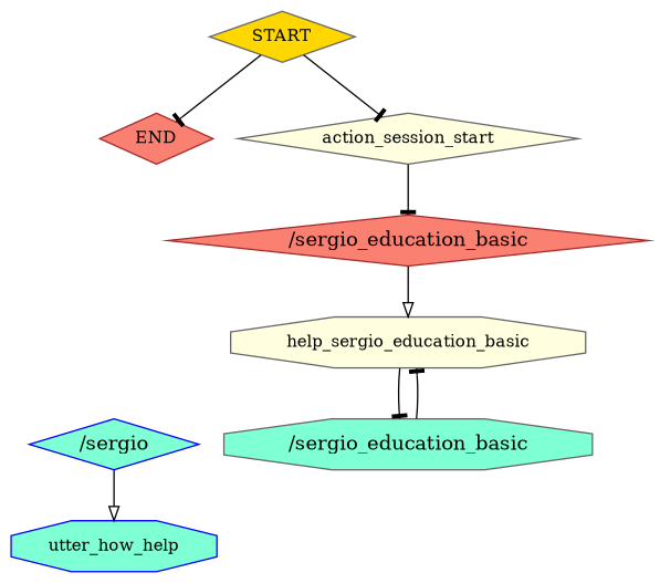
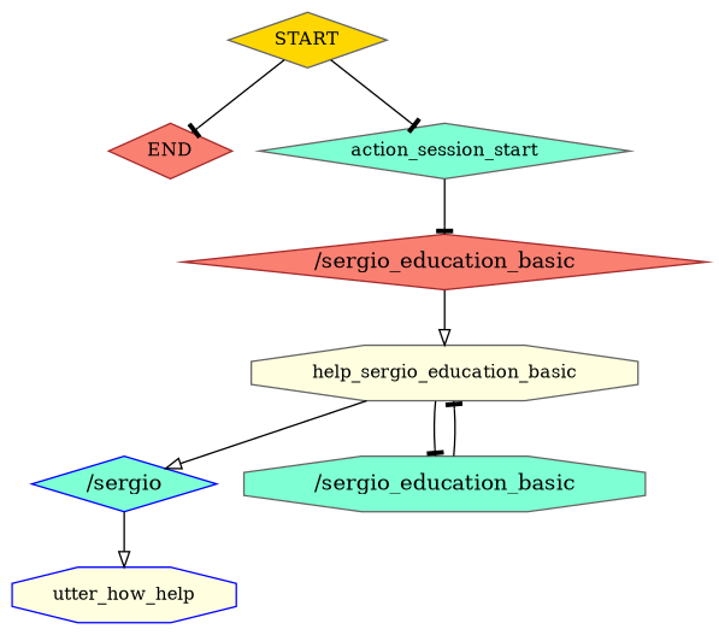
  digraph {
    node [color=gray40 fillcolor=lightyellow fontsize=12 shape=diamond style=filled]
    edge [arrowhead=tee]
    n1 [fillcolor=gold label=START]
    n2 [color=brown fillcolor=salmon label=END]
-   n3 [label=action_session_start]
+   n3 [fillcolor=aquamarine label=action_session_start]
    n4 [color=brown fillcolor=salmon label="/sergio_education_basic" fontsize=""]
    n5 [label=help_sergio_education_basic shape=octagon]
    n6 [color=blue fillcolor=aquamarine label="/sergio" fontsize=""]
    n7 [fillcolor=aquamarine label="/sergio_education_basic" shape=octagon fontsize=""]
-   n8 [color=blue fillcolor=aquamarine label=utter_how_help shape=octagon]
+   n8 [color=blue label=utter_how_help shape=octagon]
    n1 -> n2
    n1 -> n3
    n3 -> n4
    n4 -> n5 [arrowhead=onormal]
+   n5 -> n6 [arrowhead=onormal]
    n5 -> n7
    n6 -> n8 [arrowhead=onormal]
    n7 -> n5
  }
